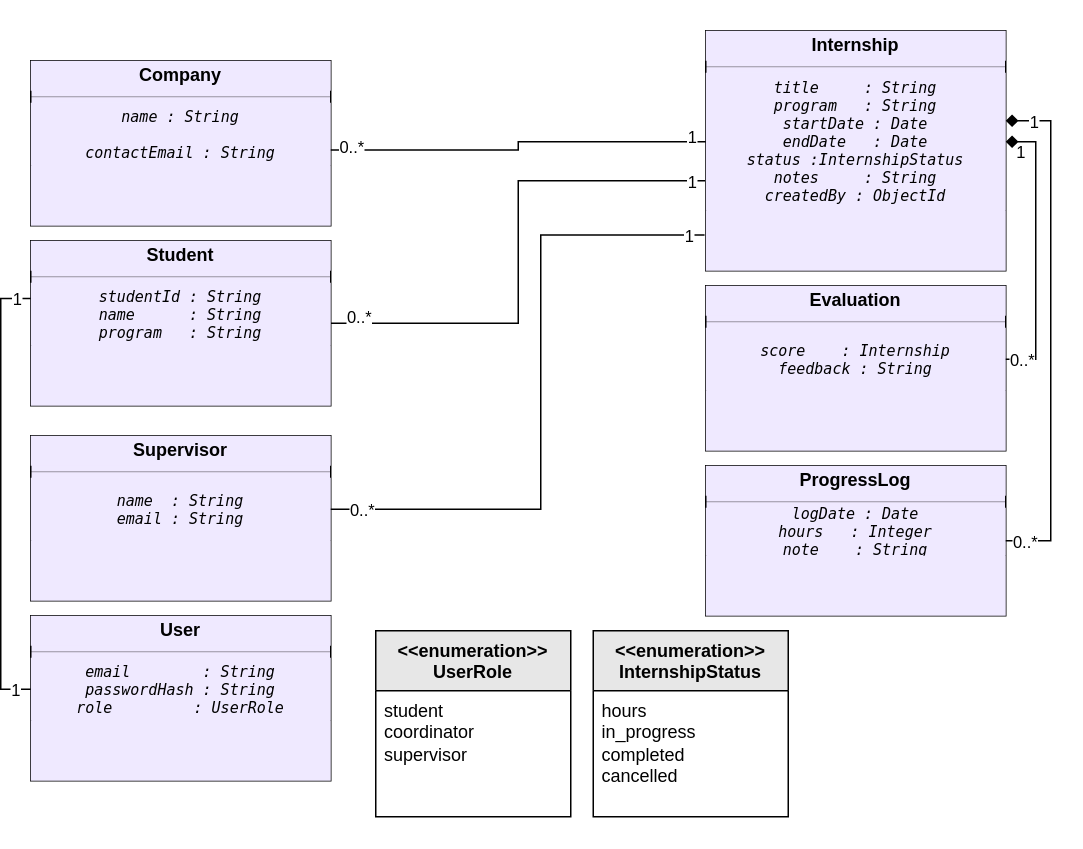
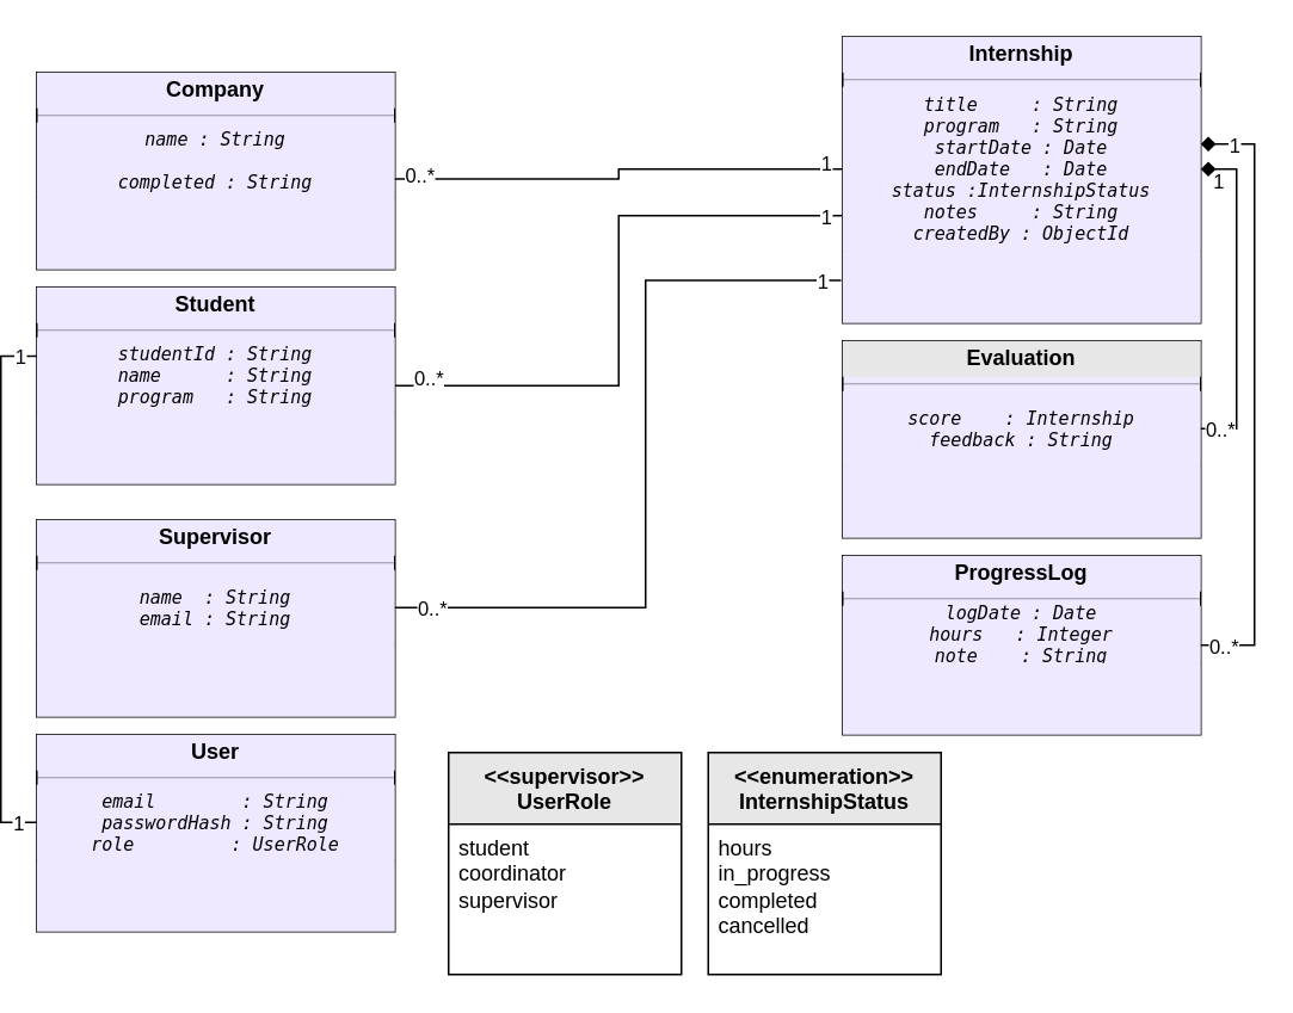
  <mxCell id="0" />
  <mxCell id="1" parent="0" />
  <mxCell id="2" value="" style="fontStyle=1;align=center;verticalAlign=middle;childLayout=stackLayout;horizontal=1;horizontalStack=0;resizeParent=1;resizeParentMax=0;resizeLast=0;marginBottom=0;labelBackgroundColor=none;fillColor=#EFE9FF;" vertex="1" parent="1"><mxGeometry x="20" y="40" width="200" height="110" as="geometry" /></mxCell>
  <mxCell id="3" value="Company" style="html=1;align=center;spacing=0;verticalAlign=middle;strokeColor=none;fillColor=#EFE9FF;whiteSpace=wrap;fontStyle=1;labelBackgroundColor=none;" vertex="1" parent="2"><mxGeometry width="200" height="20" as="geometry" /></mxCell>
  <mxCell id="4" value="" style="line;strokeWidth=0.25;fillColor=#EFE9FF;align=left;verticalAlign=middle;spacingTop=-1;spacingLeft=3;spacingRight=3;rotatable=0;labelPosition=right;points=[];portConstraint=eastwest;labelBackgroundColor=none;" vertex="1" parent="2"><mxGeometry y="20" width="200" height="8" as="geometry" /></mxCell>
- <mxCell id="5" value="&lt;code data-end=&quot;1332&quot; data-start=&quot;1317&quot;&gt;name : String&lt;/code&gt;&lt;br data-end=&quot;1335&quot; data-start=&quot;1332&quot;&gt;&lt;br&gt;&lt;code data-end=&quot;1360&quot; data-start=&quot;1337&quot;&gt;contactEmail : String&lt;/code&gt;" style="html=1;align=center;spacing=0;verticalAlign=middle;strokeColor=none;fillColor=#EFE9FF;whiteSpace=wrap;fontStyle=2;fontSize=10;labelBackgroundColor=none;" vertex="1" parent="2"><mxGeometry y="28" width="200" height="42" as="geometry" /></mxCell>
+ <mxCell id="5" value="&lt;code data-end=&quot;1332&quot; data-start=&quot;1317&quot;&gt;name : String&lt;/code&gt;&lt;br data-end=&quot;1335&quot; data-start=&quot;1332&quot;&gt;&lt;br&gt;&lt;code data-end=&quot;1360&quot; data-start=&quot;1337&quot;&gt;completed : String&lt;/code&gt;" style="html=1;align=center;spacing=0;verticalAlign=middle;strokeColor=none;fillColor=#EFE9FF;whiteSpace=wrap;fontStyle=2;fontSize=10;labelBackgroundColor=none;" vertex="1" parent="2"><mxGeometry y="28" width="200" height="42" as="geometry" /></mxCell>
  <mxCell id="6" value="" style="html=1;align=left;spacing=0;spacingLeft=8;verticalAlign=middle;strokeColor=none;fillColor=#EFE9FF;whiteSpace=wrap;labelBackgroundColor=none;" vertex="1" parent="2"><mxGeometry y="70" width="200" height="40" as="geometry" /></mxCell>
  <mxCell id="7" style="edgeStyle=orthogonalEdgeStyle;rounded=0;orthogonalLoop=1;jettySize=auto;html=1;entryX=0;entryY=0.5;entryDx=0;entryDy=0;endArrow=none;endFill=0;" edge="1" parent="1" source="10" target="28"><mxGeometry relative="1" as="geometry"><Array as="points"><mxPoint x="345" y="215" /><mxPoint x="345" y="120" /><mxPoint x="470" y="120" /></Array></mxGeometry></mxCell>
  <mxCell id="8" value="1" style="edgeLabel;html=1;align=center;verticalAlign=middle;resizable=0;points=[];" vertex="1" connectable="0" parent="7"><mxGeometry x="0.718" y="1" relative="1" as="geometry"><mxPoint x="16" y="1" as="offset" /></mxGeometry></mxCell>
  <mxCell id="9" value="0..*" style="edgeLabel;html=1;align=center;verticalAlign=middle;resizable=0;points=[];" vertex="1" connectable="0" parent="7"><mxGeometry x="-0.903" relative="1" as="geometry"><mxPoint y="-5" as="offset" /></mxGeometry></mxCell>
  <mxCell id="10" value="" style="fontStyle=1;align=center;verticalAlign=middle;childLayout=stackLayout;horizontal=1;horizontalStack=0;resizeParent=1;resizeParentMax=0;resizeLast=0;marginBottom=0;labelBackgroundColor=none;fillColor=#EFE9FF;" vertex="1" parent="1"><mxGeometry x="20" y="160" width="200" height="110" as="geometry" /></mxCell>
  <mxCell id="11" value="Student" style="html=1;align=center;spacing=0;verticalAlign=middle;strokeColor=none;fillColor=#EFE9FF;whiteSpace=wrap;fontStyle=1;labelBackgroundColor=none;" vertex="1" parent="10"><mxGeometry width="200" height="20" as="geometry" /></mxCell>
  <mxCell id="12" value="" style="line;strokeWidth=0.25;fillColor=#EFE9FF;align=left;verticalAlign=middle;spacingTop=-1;spacingLeft=3;spacingRight=3;rotatable=0;labelPosition=right;points=[];portConstraint=eastwest;labelBackgroundColor=none;" vertex="1" parent="10"><mxGeometry y="20" width="200" height="8" as="geometry" /></mxCell>
  <mxCell id="13" value="&lt;div&gt;&lt;font face=&quot;monospace&quot;&gt;studentId : String&lt;/font&gt;&lt;/div&gt;&lt;div&gt;&lt;font face=&quot;monospace&quot;&gt;name&amp;nbsp; &amp;nbsp; &amp;nbsp; : String&lt;/font&gt;&lt;/div&gt;&lt;div&gt;&lt;font face=&quot;monospace&quot;&gt;program&amp;nbsp; &amp;nbsp;: String&lt;/font&gt;&lt;/div&gt;" style="html=1;align=center;spacing=0;verticalAlign=middle;strokeColor=none;fillColor=#EFE9FF;whiteSpace=wrap;fontStyle=2;fontSize=10;labelBackgroundColor=none;" vertex="1" parent="10"><mxGeometry y="28" width="200" height="42" as="geometry" /></mxCell>
  <mxCell id="14" value="" style="html=1;align=left;spacing=0;spacingLeft=8;verticalAlign=middle;strokeColor=none;fillColor=#EFE9FF;whiteSpace=wrap;labelBackgroundColor=none;" vertex="1" parent="10"><mxGeometry y="70" width="200" height="40" as="geometry" /></mxCell>
  <mxCell id="15" value="" style="fontStyle=1;align=center;verticalAlign=middle;childLayout=stackLayout;horizontal=1;horizontalStack=0;resizeParent=1;resizeParentMax=0;resizeLast=0;marginBottom=0;labelBackgroundColor=none;fillColor=#EFE9FF;" vertex="1" parent="1"><mxGeometry x="20" y="290" width="200" height="110" as="geometry" /></mxCell>
  <mxCell id="16" value="Supervisor" style="html=1;align=center;spacing=0;verticalAlign=middle;strokeColor=none;fillColor=#EFE9FF;whiteSpace=wrap;fontStyle=1;labelBackgroundColor=none;" vertex="1" parent="15"><mxGeometry width="200" height="20" as="geometry" /></mxCell>
  <mxCell id="17" value="" style="line;strokeWidth=0.25;fillColor=#EFE9FF;align=left;verticalAlign=middle;spacingTop=-1;spacingLeft=3;spacingRight=3;rotatable=0;labelPosition=right;points=[];portConstraint=eastwest;labelBackgroundColor=none;" vertex="1" parent="15"><mxGeometry y="20" width="200" height="8" as="geometry" /></mxCell>
  <mxCell id="18" value="&lt;div&gt;&lt;font face=&quot;monospace&quot;&gt;name&amp;nbsp; : String&lt;/font&gt;&lt;/div&gt;&lt;div&gt;&lt;font face=&quot;monospace&quot;&gt;email : String&lt;/font&gt;&lt;/div&gt;" style="html=1;align=center;spacing=0;verticalAlign=middle;strokeColor=none;fillColor=#EFE9FF;whiteSpace=wrap;fontStyle=2;fontSize=10;labelBackgroundColor=none;" vertex="1" parent="15"><mxGeometry y="28" width="200" height="42" as="geometry" /></mxCell>
  <mxCell id="19" value="" style="html=1;align=left;spacing=0;spacingLeft=8;verticalAlign=middle;strokeColor=none;fillColor=#EFE9FF;whiteSpace=wrap;labelBackgroundColor=none;" vertex="1" parent="15"><mxGeometry y="70" width="200" height="40" as="geometry" /></mxCell>
  <mxCell id="20" value="" style="fontStyle=1;align=center;verticalAlign=middle;childLayout=stackLayout;horizontal=1;horizontalStack=0;resizeParent=1;resizeParentMax=0;resizeLast=0;marginBottom=0;labelBackgroundColor=none;fillColor=#EFE9FF;" vertex="1" parent="1"><mxGeometry x="20" y="410" width="200" height="110" as="geometry" /></mxCell>
  <mxCell id="21" value="User" style="html=1;align=center;spacing=0;verticalAlign=middle;strokeColor=none;fillColor=#EFE9FF;whiteSpace=wrap;fontStyle=1;labelBackgroundColor=none;" vertex="1" parent="20"><mxGeometry width="200" height="20" as="geometry" /></mxCell>
  <mxCell id="22" value="" style="line;strokeWidth=0.25;fillColor=#EFE9FF;align=left;verticalAlign=middle;spacingTop=-1;spacingLeft=3;spacingRight=3;rotatable=0;labelPosition=right;points=[];portConstraint=eastwest;labelBackgroundColor=none;" vertex="1" parent="20"><mxGeometry y="20" width="200" height="8" as="geometry" /></mxCell>
  <mxCell id="23" value="&lt;div&gt;&lt;font face=&quot;monospace&quot;&gt;email&amp;nbsp; &amp;nbsp; &amp;nbsp; &amp;nbsp; : String&lt;/font&gt;&lt;/div&gt;&lt;div&gt;&lt;font face=&quot;monospace&quot;&gt;passwordHash : String&lt;/font&gt;&lt;/div&gt;&lt;div&gt;&lt;font face=&quot;monospace&quot;&gt;role&amp;nbsp; &amp;nbsp; &amp;nbsp; &amp;nbsp; &amp;nbsp;: UserRole&lt;/font&gt;&lt;/div&gt;" style="html=1;align=center;spacing=0;verticalAlign=middle;strokeColor=none;fillColor=#EFE9FF;whiteSpace=wrap;fontStyle=2;fontSize=10;labelBackgroundColor=none;" vertex="1" parent="20"><mxGeometry y="28" width="200" height="42" as="geometry" /></mxCell>
  <mxCell id="24" value="" style="html=1;align=left;spacing=0;spacingLeft=8;verticalAlign=middle;strokeColor=none;fillColor=#EFE9FF;whiteSpace=wrap;labelBackgroundColor=none;" vertex="1" parent="20"><mxGeometry y="70" width="200" height="40" as="geometry" /></mxCell>
  <mxCell id="25" value="" style="fontStyle=1;align=center;verticalAlign=middle;childLayout=stackLayout;horizontal=1;horizontalStack=0;resizeParent=1;resizeParentMax=0;resizeLast=0;marginBottom=0;labelBackgroundColor=none;fillColor=#EFE9FF;" vertex="1" parent="1"><mxGeometry x="470" width="200" height="160" as="geometry" y="20" /></mxCell>
  <mxCell id="26" value="Internship" style="html=1;align=center;spacing=0;verticalAlign=middle;strokeColor=none;fillColor=#EFE9FF;whiteSpace=wrap;fontStyle=1;labelBackgroundColor=none;" vertex="1" parent="25"><mxGeometry width="200" height="20" as="geometry" /></mxCell>
  <mxCell id="27" value="" style="line;strokeWidth=0.25;fillColor=#EFE9FF;align=left;verticalAlign=middle;spacingTop=-1;spacingLeft=3;spacingRight=3;rotatable=0;labelPosition=right;points=[];portConstraint=eastwest;labelBackgroundColor=none;" vertex="1" parent="25"><mxGeometry y="20" width="200" height="8" as="geometry" /></mxCell>
  <mxCell id="28" value="&lt;div&gt;&lt;font face=&quot;monospace&quot;&gt;title&amp;nbsp; &amp;nbsp; &amp;nbsp;: String&lt;/font&gt;&lt;/div&gt;&lt;div&gt;&lt;font face=&quot;monospace&quot;&gt;program&amp;nbsp; &amp;nbsp;: String&lt;/font&gt;&lt;/div&gt;&lt;div&gt;&lt;font face=&quot;monospace&quot;&gt;startDate : Date&lt;/font&gt;&lt;/div&gt;&lt;div&gt;&lt;font face=&quot;monospace&quot;&gt;endDate&amp;nbsp; &amp;nbsp;: Date&lt;/font&gt;&lt;/div&gt;&lt;div&gt;&lt;font face=&quot;monospace&quot;&gt;status :InternshipStatus&lt;/font&gt;&lt;/div&gt;&lt;div&gt;&lt;font face=&quot;monospace&quot;&gt;notes&amp;nbsp; &amp;nbsp; &amp;nbsp;: String&lt;/font&gt;&lt;/div&gt;&lt;div&gt;&lt;font face=&quot;monospace&quot;&gt;createdBy : ObjectId&lt;/font&gt;&lt;/div&gt;" style="html=1;align=center;spacing=0;verticalAlign=middle;strokeColor=none;fillColor=#EFE9FF;whiteSpace=wrap;fontStyle=2;fontSize=10;labelBackgroundColor=none;" vertex="1" parent="25"><mxGeometry y="28" width="200" height="92" as="geometry" /></mxCell>
  <mxCell id="29" value="" style="html=1;align=left;spacing=0;spacingLeft=8;verticalAlign=middle;strokeColor=none;fillColor=#EFE9FF;whiteSpace=wrap;labelBackgroundColor=none;" vertex="1" parent="25"><mxGeometry y="120" width="200" height="40" as="geometry" /></mxCell>
  <mxCell id="30" value="" style="fontStyle=1;align=center;verticalAlign=middle;childLayout=stackLayout;horizontal=1;horizontalStack=0;resizeParent=1;resizeParentMax=0;resizeLast=0;marginBottom=0;labelBackgroundColor=none;fillColor=#EFE9FF;" vertex="1" parent="1"><mxGeometry x="470" y="310" width="200" height="100" as="geometry" /></mxCell>
  <mxCell id="31" value="ProgressLog" style="html=1;align=center;spacing=0;verticalAlign=middle;strokeColor=none;fillColor=#EFE9FF;whiteSpace=wrap;fontStyle=1;labelBackgroundColor=none;" vertex="1" parent="30"><mxGeometry width="200" height="20" as="geometry" /></mxCell>
  <mxCell id="32" value="" style="line;strokeWidth=0.25;fillColor=#EFE9FF;align=left;verticalAlign=middle;spacingTop=-1;spacingLeft=3;spacingRight=3;rotatable=0;labelPosition=right;points=[];portConstraint=eastwest;labelBackgroundColor=none;" vertex="1" parent="30"><mxGeometry y="20" width="200" height="8" as="geometry" /></mxCell>
  <mxCell id="33" value="&lt;div&gt;&lt;font face=&quot;monospace&quot;&gt;logDate : Date&lt;/font&gt;&lt;/div&gt;&lt;div&gt;&lt;font face=&quot;monospace&quot;&gt;hours&amp;nbsp; &amp;nbsp;: Integer&lt;/font&gt;&lt;/div&gt;&lt;div&gt;&lt;font face=&quot;monospace&quot;&gt;note&amp;nbsp; &amp;nbsp; : String&lt;/font&gt;&lt;/div&gt;" style="html=1;align=center;spacing=0;verticalAlign=middle;strokeColor=none;fillColor=#EFE9FF;whiteSpace=wrap;fontStyle=2;fontSize=10;labelBackgroundColor=none;" vertex="1" parent="30"><mxGeometry y="28" width="200" height="32" as="geometry" /></mxCell>
  <mxCell id="34" value="" style="html=1;align=left;spacing=0;spacingLeft=8;verticalAlign=middle;strokeColor=none;fillColor=#EFE9FF;whiteSpace=wrap;labelBackgroundColor=none;" vertex="1" parent="30"><mxGeometry y="60" width="200" height="40" as="geometry" /></mxCell>
  <mxCell id="35" value="" style="fontStyle=1;align=center;verticalAlign=middle;childLayout=stackLayout;horizontal=1;horizontalStack=0;resizeParent=1;resizeParentMax=0;resizeLast=0;marginBottom=0;labelBackgroundColor=none;fillColor=#EFE9FF;" vertex="1" parent="1"><mxGeometry x="470" y="190" width="200" height="110" as="geometry" /></mxCell>
- <mxCell id="36" value="Evaluation" style="html=1;align=center;spacing=0;verticalAlign=middle;strokeColor=none;fillColor=#EFE9FF;whiteSpace=wrap;fontStyle=1;labelBackgroundColor=none;" vertex="1" parent="35"><mxGeometry width="200" height="20" as="geometry" /></mxCell>
+ <mxCell id="36" value="Evaluation" style="html=1;align=center;spacing=0;verticalAlign=middle;strokeColor=none;fillColor=#e7e7e7;whiteSpace=wrap;fontStyle=1;labelBackgroundColor=none;" vertex="1" parent="35"><mxGeometry width="200" height="20" as="geometry" /></mxCell>
  <mxCell id="37" value="" style="line;strokeWidth=0.25;fillColor=#EFE9FF;align=left;verticalAlign=middle;spacingTop=-1;spacingLeft=3;spacingRight=3;rotatable=0;labelPosition=right;points=[];portConstraint=eastwest;labelBackgroundColor=none;" vertex="1" parent="35"><mxGeometry y="20" width="200" height="8" as="geometry" /></mxCell>
  <mxCell id="38" value="&lt;div&gt;&lt;font face=&quot;monospace&quot;&gt;score&amp;nbsp; &amp;nbsp; : Internship&lt;/font&gt;&lt;/div&gt;&lt;div&gt;&lt;font face=&quot;monospace&quot;&gt;feedback : String&lt;/font&gt;&lt;/div&gt;" style="html=1;align=center;spacing=0;verticalAlign=middle;strokeColor=none;fillColor=#EFE9FF;whiteSpace=wrap;fontStyle=2;fontSize=10;labelBackgroundColor=none;" vertex="1" parent="35"><mxGeometry y="28" width="200" height="42" as="geometry" /></mxCell>
  <mxCell id="39" value="" style="html=1;align=left;spacing=0;spacingLeft=8;verticalAlign=middle;strokeColor=none;fillColor=#EFE9FF;whiteSpace=wrap;labelBackgroundColor=none;" vertex="1" parent="35"><mxGeometry y="70" width="200" height="40" as="geometry" /></mxCell>
  <mxCell id="40" value="&amp;lt;&amp;lt;enumeration&amp;gt;&amp;gt; InternshipStatus" style="swimlane;fontStyle=1;align=center;verticalAlign=top;childLayout=stackLayout;horizontal=1;startSize=40;horizontalStack=0;resizeParent=1;resizeParentMax=0;resizeLast=0;collapsible=1;marginBottom=0;whiteSpace=wrap;html=1;fillColor=#E7E7E7;" vertex="1" parent="1"><mxGeometry x="395" y="420" width="130" height="124" as="geometry" /></mxCell>
  <mxCell id="41" value="&lt;div&gt;hours&lt;/div&gt;&lt;div&gt;in_progress&lt;/div&gt;&lt;div&gt;completed&lt;/div&gt;&lt;div&gt;cancelled&lt;/div&gt;" style="text;strokeColor=none;fillColor=none;align=left;verticalAlign=top;spacingLeft=4;spacingRight=4;overflow=hidden;rotatable=0;points=[[0,0.5],[1,0.5]];portConstraint=eastwest;whiteSpace=wrap;html=1;" vertex="1" parent="40"><mxGeometry y="40" width="130" height="84" as="geometry" /></mxCell>
- <mxCell id="42" value="&amp;lt;&amp;lt;enumeration&amp;gt;&amp;gt; UserRole" style="swimlane;fontStyle=1;align=center;verticalAlign=top;childLayout=stackLayout;horizontal=1;startSize=40;horizontalStack=0;resizeParent=1;resizeParentMax=0;resizeLast=0;collapsible=1;marginBottom=0;whiteSpace=wrap;html=1;fillColor=#E7E7E7;" vertex="1" parent="1"><mxGeometry x="250" y="420" width="130" height="124" as="geometry" /></mxCell>
+ <mxCell id="42" value="&amp;lt;&amp;lt;supervisor&amp;gt;&amp;gt; UserRole" style="swimlane;fontStyle=1;align=center;verticalAlign=top;childLayout=stackLayout;horizontal=1;startSize=40;horizontalStack=0;resizeParent=1;resizeParentMax=0;resizeLast=0;collapsible=1;marginBottom=0;whiteSpace=wrap;html=1;fillColor=#E7E7E7;" vertex="1" parent="1"><mxGeometry x="250" y="420" width="130" height="124" as="geometry" /></mxCell>
  <mxCell id="43" value="&lt;div&gt;student&lt;/div&gt;&lt;div&gt;coordinator&lt;/div&gt;&lt;div&gt;supervisor&lt;/div&gt;" style="text;strokeColor=none;fillColor=none;align=left;verticalAlign=top;spacingLeft=4;spacingRight=4;overflow=hidden;rotatable=0;points=[[0,0.5],[1,0.5]];portConstraint=eastwest;whiteSpace=wrap;html=1;" vertex="1" parent="42"><mxGeometry y="40" width="130" height="84" as="geometry" /></mxCell>
  <mxCell id="44" style="edgeStyle=orthogonalEdgeStyle;rounded=0;orthogonalLoop=1;jettySize=auto;html=1;exitX=0;exitY=0.5;exitDx=0;exitDy=0;entryX=1;entryY=0.75;entryDx=0;entryDy=0;endArrow=none;endFill=0;" edge="1" parent="1" source="28" target="5"><mxGeometry relative="1" as="geometry" /></mxCell>
  <mxCell id="45" value="0..*" style="edgeLabel;html=1;align=center;verticalAlign=middle;resizable=0;points=[];" vertex="1" connectable="0" parent="44"><mxGeometry x="0.897" y="-2" relative="1" as="geometry"><mxPoint as="offset" /></mxGeometry></mxCell>
  <mxCell id="46" value="1" style="edgeLabel;html=1;align=center;verticalAlign=middle;resizable=0;points=[];" vertex="1" connectable="0" parent="44"><mxGeometry x="-0.865" relative="1" as="geometry"><mxPoint x="7" y="-4" as="offset" /></mxGeometry></mxCell>
  <mxCell id="47" style="edgeStyle=orthogonalEdgeStyle;rounded=0;orthogonalLoop=1;jettySize=auto;html=1;entryX=1;entryY=0.5;entryDx=0;entryDy=0;endArrow=diamond;endFill=1;startArrow=none;startFill=0;" edge="1" parent="1" source="38" target="28"><mxGeometry relative="1" as="geometry"><Array as="points"><mxPoint x="690" y="239" /><mxPoint x="690" y="94" /></Array></mxGeometry></mxCell>
  <mxCell id="48" value="1" style="edgeLabel;html=1;align=center;verticalAlign=middle;resizable=0;points=[];labelBackgroundColor=none;" vertex="1" connectable="0" parent="47"><mxGeometry x="0.9" y="-1" relative="1" as="geometry"><mxPoint y="7" as="offset" /></mxGeometry></mxCell>
  <mxCell id="49" value="0..*" style="edgeLabel;html=1;align=center;verticalAlign=middle;resizable=0;points=[];" vertex="1" connectable="0" parent="47"><mxGeometry x="-0.922" relative="1" as="geometry"><mxPoint x="3" as="offset" /></mxGeometry></mxCell>
  <mxCell id="50" style="edgeStyle=orthogonalEdgeStyle;rounded=0;orthogonalLoop=1;jettySize=auto;html=1;exitX=1;exitY=0.688;exitDx=0;exitDy=0;exitPerimeter=0;endArrow=diamond;endFill=1;" edge="1" parent="1" source="33"><mxGeometry relative="1" as="geometry"><mxPoint x="670" y="80" as="targetPoint" /><Array as="points"><mxPoint x="700" y="360" /><mxPoint x="700" y="80" /><mxPoint x="670" y="80" /></Array></mxGeometry></mxCell>
  <mxCell id="51" value="1" style="edgeLabel;html=1;align=center;verticalAlign=middle;resizable=0;points=[];" vertex="1" connectable="0" parent="50"><mxGeometry x="0.892" relative="1" as="geometry"><mxPoint as="offset" /></mxGeometry></mxCell>
  <mxCell id="52" value="0..*" style="edgeLabel;html=1;align=center;verticalAlign=middle;resizable=0;points=[];" vertex="1" connectable="0" parent="50"><mxGeometry x="-0.922" relative="1" as="geometry"><mxPoint as="offset" /></mxGeometry></mxCell>
  <mxCell id="53" style="edgeStyle=orthogonalEdgeStyle;rounded=0;orthogonalLoop=1;jettySize=auto;html=1;entryX=-0.004;entryY=0.405;entryDx=0;entryDy=0;entryPerimeter=0;startArrow=none;startFill=0;endArrow=none;endFill=0;" edge="1" parent="1" source="18" target="29"><mxGeometry relative="1" as="geometry"><Array as="points"><mxPoint x="360" y="339" /><mxPoint x="360" y="156" /></Array></mxGeometry></mxCell>
  <mxCell id="54" value="1" style="edgeLabel;html=1;align=center;verticalAlign=middle;resizable=0;points=[];" vertex="1" connectable="0" parent="53"><mxGeometry x="0.95" relative="1" as="geometry"><mxPoint as="offset" /></mxGeometry></mxCell>
  <mxCell id="55" value="0..*" style="edgeLabel;html=1;align=center;verticalAlign=middle;resizable=0;points=[];" vertex="1" connectable="0" parent="53"><mxGeometry x="-0.956" relative="1" as="geometry"><mxPoint x="10" as="offset" /></mxGeometry></mxCell>
  <mxCell id="56" style="edgeStyle=orthogonalEdgeStyle;rounded=0;orthogonalLoop=1;jettySize=auto;html=1;exitX=0;exitY=0.5;exitDx=0;exitDy=0;entryX=0;entryY=0.25;entryDx=0;entryDy=0;endArrow=none;endFill=0;" edge="1" parent="1" source="23" target="13"><mxGeometry relative="1" as="geometry" /></mxCell>
  <mxCell id="57" value="1" style="edgeLabel;html=1;align=center;verticalAlign=middle;resizable=0;points=[];" vertex="1" connectable="0" parent="56"><mxGeometry x="-0.928" relative="1" as="geometry"><mxPoint as="offset" /></mxGeometry></mxCell>
  <mxCell id="58" value="1" style="edgeLabel;html=1;align=center;verticalAlign=middle;resizable=0;points=[];" vertex="1" connectable="0" parent="56"><mxGeometry x="0.939" relative="1" as="geometry"><mxPoint as="offset" /></mxGeometry></mxCell>
